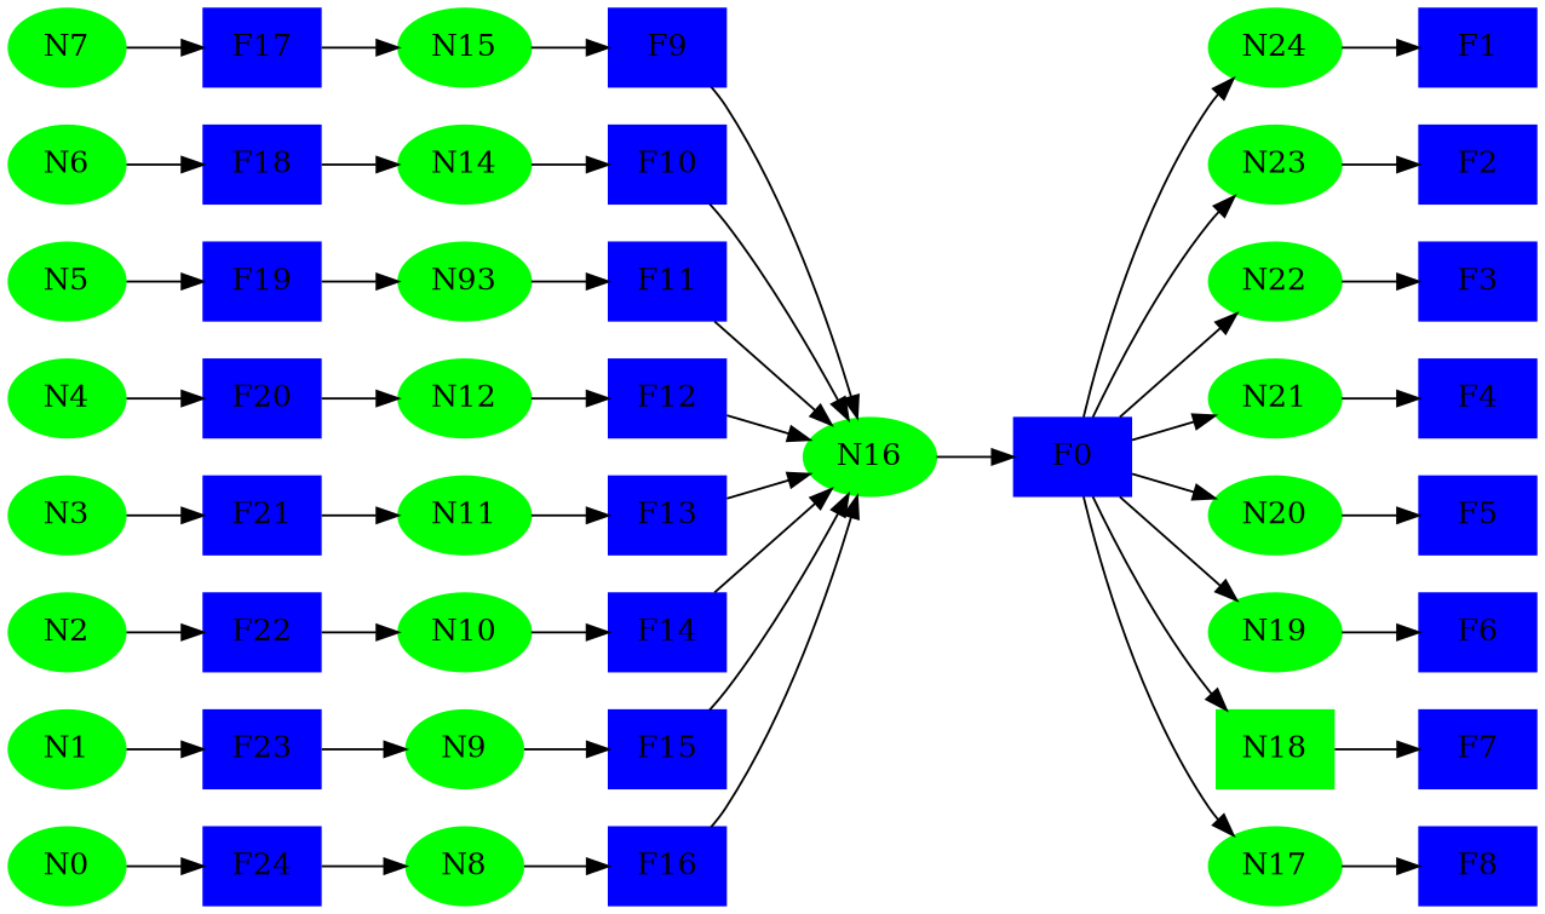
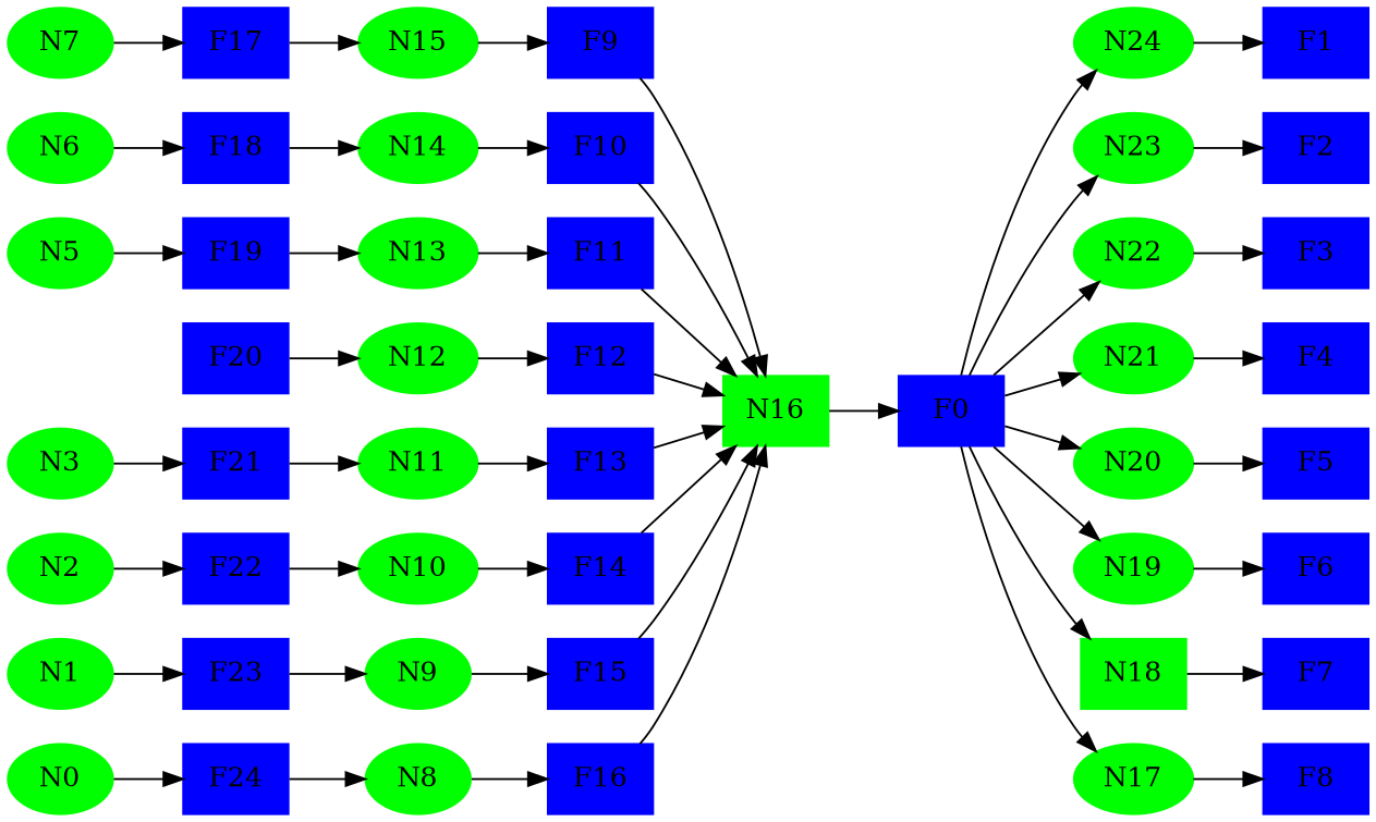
  digraph {
    rankdir=LR
    node [color=blue fixedsize=false shape=box style=filled]
    F1
    N24 [color=green shape=ellipse]
    F2
    N23 [color=green shape=ellipse]
    F3
    N22 [color=green shape=ellipse]
    F4
    N21 [color=green shape=ellipse]
    F5
    N20 [color=green shape=ellipse]
    F6
    N19 [color=green shape=ellipse]
    N18 [color=green]
    F7
    F8
    N17 [color=green shape=ellipse]
    F0
-   N16 [color=green shape=ellipse]
+   N16 [color=green]
    F9
    N15 [color=green shape=ellipse]
    F10
    N14 [color=green shape=ellipse]
    F11
-   N13 [color=green shape=ellipse label=N93]
+   N13 [color=green shape=ellipse]
    F12
    N12 [color=green shape=ellipse]
    F13
    N11 [color=green shape=ellipse]
    F14
    N10 [color=green shape=ellipse]
    F15
    N9 [color=green shape=ellipse]
    F16
    N8 [color=green shape=ellipse]
    F17
    N7 [color=green shape=ellipse]
    F18
    N6 [color=green shape=ellipse]
    F19
    N5 [color=green shape=ellipse]
    F20
-   N4 [color=green shape=ellipse]
    F21
    N3 [color=green shape=ellipse]
    F22
    N2 [color=green shape=ellipse]
    F23
    N1 [color=green shape=ellipse]
    F24
    N0 [color=green shape=ellipse]
    N24 -> F1
    N23 -> F2
    N22 -> F3
    N21 -> F4
    N20 -> F5
    N19 -> F6
    N18 -> F7
    N17 -> F8
    F0 -> N24
    F0 -> N23
    F0 -> N22
    F0 -> N21
    F0 -> N20
    F0 -> N19
    F0 -> N18
    F0 -> N17
    N16 -> F0
    F9 -> N16
    N15 -> F9
    F10 -> N16
    N14 -> F10
    F11 -> N16
    N13 -> F11
    F12 -> N16
    N12 -> F12
    F13 -> N16
    N11 -> F13
    F14 -> N16
    N10 -> F14
    F15 -> N16
    N9 -> F15
    F16 -> N16
    N8 -> F16
    F17 -> N15
    N7 -> F17
    F18 -> N14
    N6 -> F18
    F19 -> N13
    N5 -> F19
    F20 -> N12
-   N4 -> F20
    F21 -> N11
    N3 -> F21
    F22 -> N10
    N2 -> F22
    F23 -> N9
    N1 -> F23
    F24 -> N8
    N0 -> F24
  }
